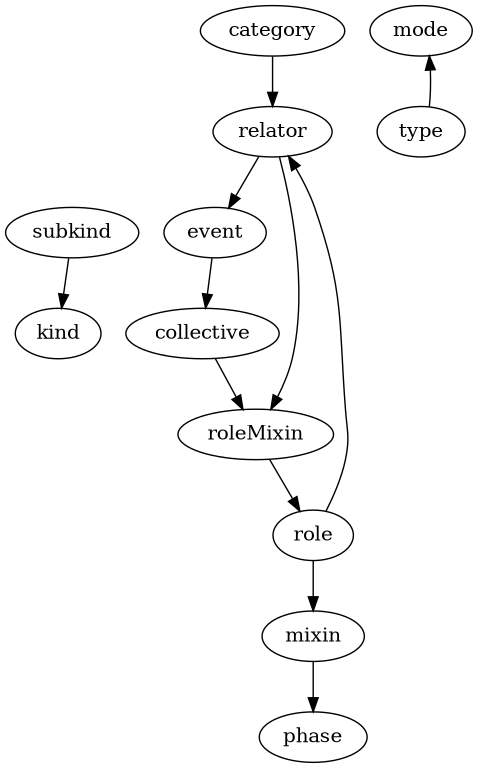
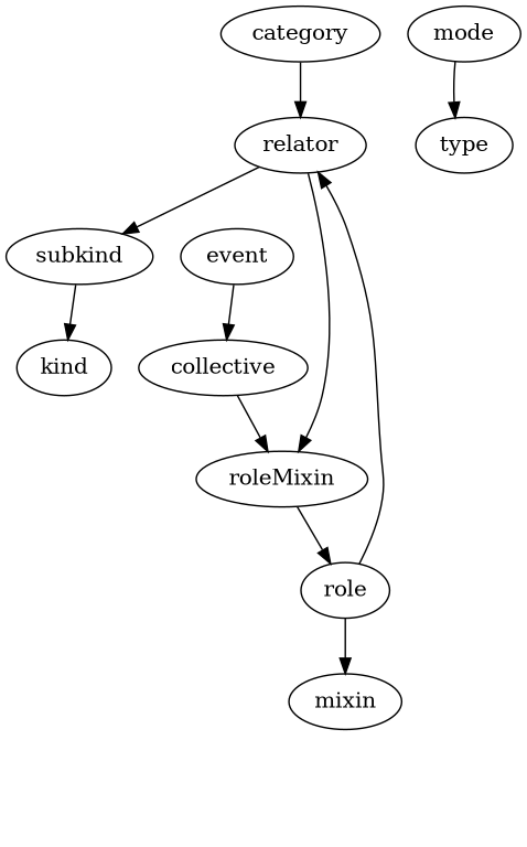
  strict digraph {
    category
    relator
    subkind
    kind
    role
    mixin
    event
    roleMixin
-   phase
    collective
    mode
    type
    category -> relator
-   relator -> event
+   relator -> subkind
    relator -> roleMixin
    subkind -> kind
    role -> relator
    role -> mixin
-   mixin -> phase
    event -> collective
    roleMixin -> role
    collective -> roleMixin
-   type -> mode
+   mode -> type
  }
